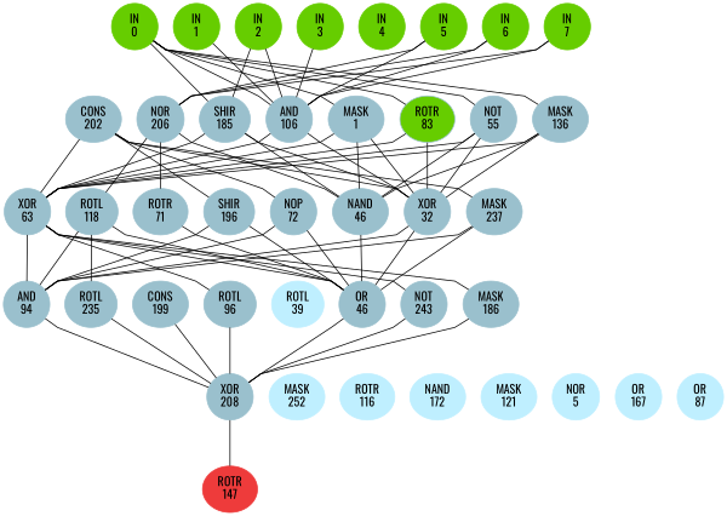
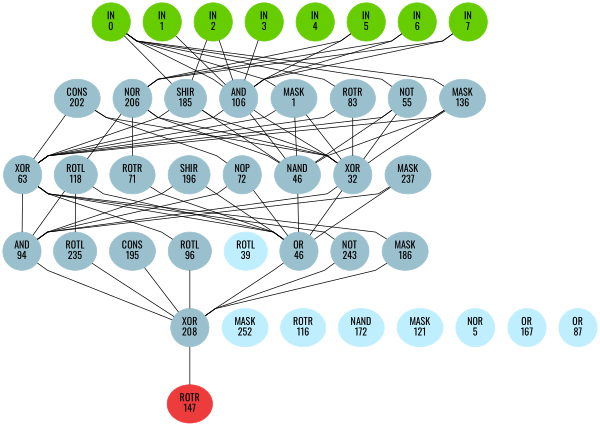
  graph {
    fontname=Oswald
    ordering=out
    rankdir=BT
    ranksep=0.75
    splines=polyline
    node [color=lightblue3 fontname=Oswald style=filled]
    edge [fontname=Oswald style=solid]
    n1 [color=chartreuse3 label="IN\n0"]
    n2 [color=chartreuse3 label="IN\n1"]
    n3 [color=chartreuse3 label="IN\n2"]
    n4 [color=chartreuse3 label="IN\n3"]
    n5 [color=chartreuse3 label="IN\n4"]
    n6 [color=chartreuse3 label="IN\n5"]
    n7 [color=chartreuse3 label="IN\n6"]
    n8 [color=chartreuse3 label="IN\n7"]
    n9 [label="CONS\n202"]
    n10 [label="NOR\n206"]
    n11 [label="SHIR\n185"]
    n12 [label="AND\n106"]
    n13 [label="MASK\n1"]
-   n14 [label="ROTR\n83" fillcolor=chartreuse3]
+   n14 [label="ROTR\n83"]
    n15 [label="NOT\n55"]
    n16 [label="MASK\n136"]
    n17 [label="XOR\n63"]
    n18 [label="ROTL\n118"]
    n19 [label="ROTR\n71"]
    n20 [label="SHIR\n196"]
    n21 [label="NOP\n72"]
    n22 [label="NAND\n46"]
    n23 [label="XOR\n32"]
    n24 [label="MASK\n237"]
    n25 [label="AND\n94"]
    n26 [label="ROTL\n235"]
-   n27 [label="CONS\n199"]
+   n27 [label="CONS\n195"]
    n28 [label="ROTL\n96"]
    n29 [color=lightblue1 label="ROTL\n39"]
    n30 [label="OR\n46"]
    n31 [label="NOT\n243"]
    n32 [label="MASK\n186"]
    n33 [label="XOR\n208"]
    n34 [color=lightblue1 label="MASK\n252"]
    n35 [color=lightblue1 label="ROTR\n116"]
    n36 [color=lightblue1 label="NAND\n172"]
    n37 [color=lightblue1 label="MASK\n121"]
    n38 [color=lightblue1 label="NOR\n5"]
    n39 [color=lightblue1 label="OR\n167"]
    n40 [color=lightblue1 label="OR\n87"]
    n41 [color=brown2 label="ROTR\n147"]
    subgraph sub_1 {
      rank=same
      n1
      n2
      n3
      n4
      n5
      n6
      n7
      n8
    }
    subgraph sub_2 {
      rank=same
      n9
      n10
      n11
      n12
      n13
      n14
      n15
      n16
    }
    subgraph sub_3 {
      rank=same
      n17
      n18
      n19
      n20
      n21
      n22
      n23
      n24
    }
    subgraph sub_4 {
      rank=same
      n25
      n26
      n27
      n28
      n29
      n30
      n31
      n32
    }
    subgraph sub_5 {
      rank=same
      n33
      n34
      n35
      n36
      n37
      n38
      n39
      n40
    }
    subgraph sub_6 {
      rank=same
      n41
    }
    n1 -- n2 [style=invis]
    n2 -- n3 [style=invis]
    n3 -- n4 [style=invis]
    n4 -- n5 [style=invis]
    n5 -- n6 [style=invis]
    n6 -- n7 [style=invis]
    n7 -- n8 [style=invis]
    n9 -- n10 [style=invis]
    n10 -- n6
    n10 -- n7
    n10 -- n8
    n10 -- n11 [style=invis]
    n11 -- n1
    n11 -- n3
    n11 -- n12 [style=invis]
    n12 -- n1
    n12 -- n2
    n12 -- n3
    n12 -- n4
    n12 -- n6
    n12 -- n7
    n12 -- n8
    n12 -- n13 [style=invis]
    n13 -- n1
    n13 -- n14 [style=invis]
    n14 -- n1
    n14 -- n15 [style=invis]
    n15 -- n1
    n15 -- n16 [style=invis]
    n16 -- n1
    n17 -- n9
    n17 -- n11
    n17 -- n12
    n17 -- n13
    n17 -- n14
    n17 -- n15
    n17 -- n16
    n17 -- n18 [style=invis]
    n18 -- n10
    n18 -- n19 [style=invis]
    n19 -- n10
    n19 -- n20 [style=invis]
-   n20 -- n9
    n20 -- n21 [style=invis]
    n21 -- n9
    n21 -- n22 [style=invis]
    n22 -- n10
    n22 -- n11
+   n22 -- n12
    n22 -- n13
    n22 -- n15
    n22 -- n16
    n22 -- n23 [style=invis]
    n23 -- n9
+   n23 -- n10
    n23 -- n11
    n23 -- n12
    n23 -- n13
    n23 -- n14
    n23 -- n15
    n23 -- n16
    n23 -- n24 [style=invis]
-   n24 -- n9
    n25 -- n17
    n25 -- n18
    n25 -- n20
    n25 -- n21
    n25 -- n23
    n25 -- n24
    n25 -- n26 [style=invis]
    n26 -- n18
    n26 -- n27 [style=invis]
    n27 -- n28 [style=invis]
    n28 -- n17
    n28 -- n29 [style=invis]
    n29 -- n30 [style=invis]
    n30 -- n17
    n30 -- n18
    n30 -- n19
    n30 -- n20
    n30 -- n21
    n30 -- n22
    n30 -- n23
    n30 -- n24
    n30 -- n31 [style=invis]
    n31 -- n17
    n31 -- n32 [style=invis]
    n32 -- n17
    n33 -- n25
    n33 -- n26
    n33 -- n27
    n33 -- n28
    n33 -- n30
    n33 -- n31
    n33 -- n32
    n33 -- n34 [style=invis]
    n34 -- n35 [style=invis]
    n35 -- n36 [style=invis]
    n36 -- n37 [style=invis]
    n37 -- n38 [style=invis]
    n38 -- n39 [style=invis]
    n39 -- n40 [style=invis]
    n41 -- n33
    n41 -- n41 [style=invis]
  }
